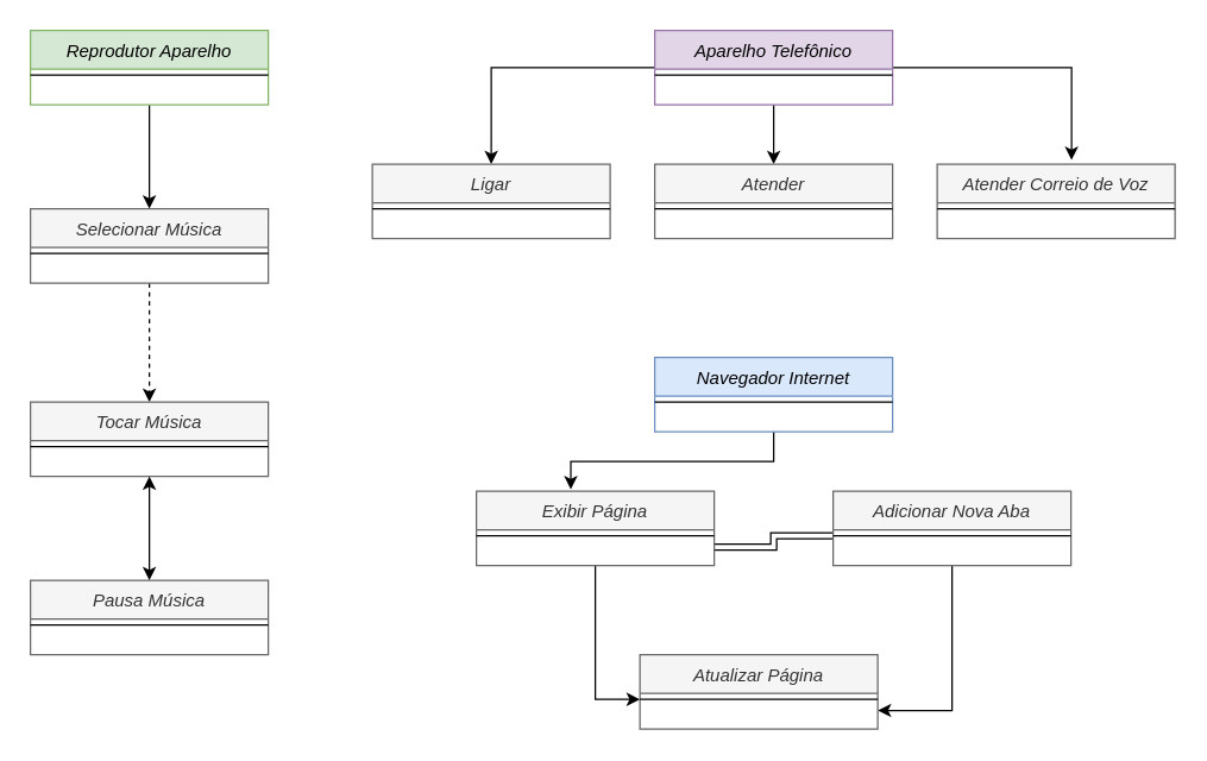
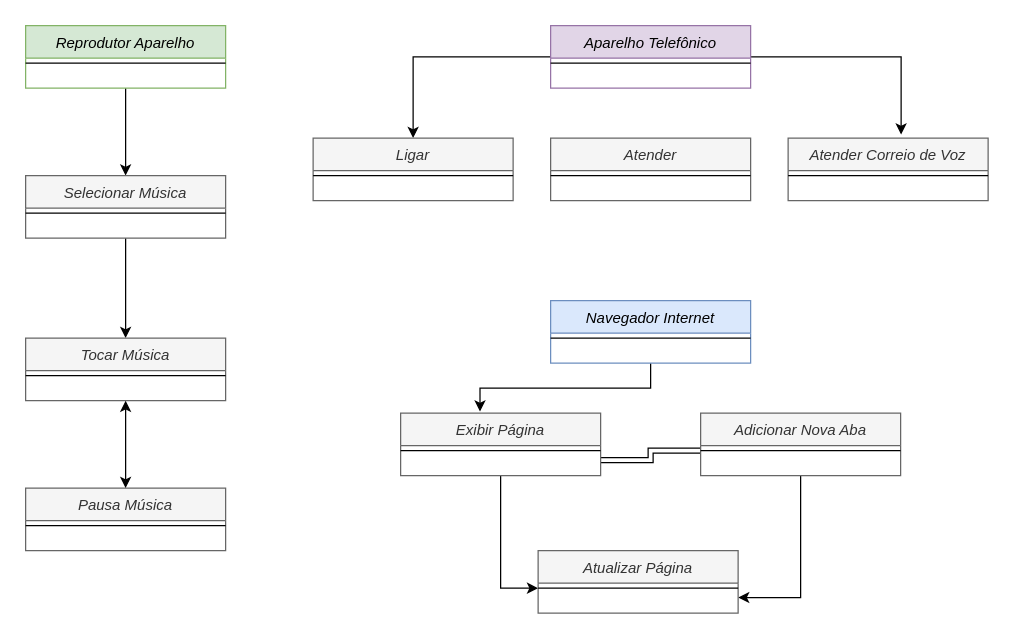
  <mxCell id="0" />
  <mxCell id="1" parent="0" />
  <mxCell id="2" value="" style="edgeStyle=orthogonalEdgeStyle;rounded=0;orthogonalLoop=1;jettySize=auto;html=1;entryX=0.5;entryY=0;entryDx=0;entryDy=0;" edge="1" parent="1" source="3" target="6"><mxGeometry relative="1" as="geometry"><Array as="points" /></mxGeometry></mxCell>
  <mxCell id="3" value="Reprodutor Aparelho&#10;" style="swimlane;fontStyle=2;align=center;verticalAlign=top;childLayout=stackLayout;horizontal=1;startSize=26;horizontalStack=0;resizeParent=1;resizeLast=0;collapsible=1;marginBottom=0;rounded=0;shadow=0;strokeWidth=1;fillColor=#d5e8d4;strokeColor=#82b366;" parent="1" vertex="1"><mxGeometry x="20" y="20" width="160" height="50" as="geometry"><mxRectangle x="230" y="140" width="160" height="26" as="alternateBounds" /></mxGeometry></mxCell>
  <mxCell id="4" value="" style="line;html=1;strokeWidth=1;align=left;verticalAlign=middle;spacingTop=-1;spacingLeft=3;spacingRight=3;rotatable=0;labelPosition=right;points=[];portConstraint=eastwest;" parent="3" vertex="1"><mxGeometry y="26" width="160" height="8" as="geometry" /></mxCell>
- <mxCell id="5" value="" style="edgeStyle=orthogonalEdgeStyle;rounded=0;orthogonalLoop=1;jettySize=auto;html=1;entryX=0.5;entryY=0;entryDx=0;entryDy=0;dashed=1;" edge="1" parent="1" source="6" target="8"><mxGeometry relative="1" as="geometry"><mxPoint x="100" y="260" as="targetPoint" /><Array as="points" /></mxGeometry></mxCell>
+ <mxCell id="5" value="" style="edgeStyle=orthogonalEdgeStyle;rounded=0;orthogonalLoop=1;jettySize=auto;html=1;entryX=0.5;entryY=0;entryDx=0;entryDy=0;" edge="1" parent="1" source="6" target="8"><mxGeometry relative="1" as="geometry"><mxPoint x="100" y="260" as="targetPoint" /><Array as="points" /></mxGeometry></mxCell>
  <mxCell id="6" value="Selecionar Música" style="swimlane;fontStyle=2;align=center;verticalAlign=top;childLayout=stackLayout;horizontal=1;startSize=26;horizontalStack=0;resizeParent=1;resizeLast=0;collapsible=1;marginBottom=0;rounded=0;shadow=0;strokeWidth=1;fillColor=#f5f5f5;fontColor=#333333;strokeColor=#666666;" vertex="1" parent="1"><mxGeometry x="20" y="140" width="160" height="50" as="geometry"><mxRectangle x="230" y="140" width="160" height="26" as="alternateBounds" /></mxGeometry></mxCell>
  <mxCell id="7" value="" style="line;html=1;strokeWidth=1;align=left;verticalAlign=middle;spacingTop=-1;spacingLeft=3;spacingRight=3;rotatable=0;labelPosition=right;points=[];portConstraint=eastwest;" vertex="1" parent="6"><mxGeometry y="26" width="160" height="8" as="geometry" /></mxCell>
  <mxCell id="8" value="Tocar Música" style="swimlane;fontStyle=2;align=center;verticalAlign=top;childLayout=stackLayout;horizontal=1;startSize=26;horizontalStack=0;resizeParent=1;resizeLast=0;collapsible=1;marginBottom=0;rounded=0;shadow=0;strokeWidth=1;fillColor=#f5f5f5;fontColor=#333333;strokeColor=#666666;" vertex="1" parent="1"><mxGeometry x="20" y="270" width="160" height="50" as="geometry"><mxRectangle x="230" y="140" width="160" height="26" as="alternateBounds" /></mxGeometry></mxCell>
  <mxCell id="9" value="" style="line;html=1;strokeWidth=1;align=left;verticalAlign=middle;spacingTop=-1;spacingLeft=3;spacingRight=3;rotatable=0;labelPosition=right;points=[];portConstraint=eastwest;" vertex="1" parent="8"><mxGeometry y="26" width="160" height="8" as="geometry" /></mxCell>
  <mxCell id="10" value="Pausa Música" style="swimlane;fontStyle=2;align=center;verticalAlign=top;childLayout=stackLayout;horizontal=1;startSize=26;horizontalStack=0;resizeParent=1;resizeLast=0;collapsible=1;marginBottom=0;rounded=0;shadow=0;strokeWidth=1;fillColor=#f5f5f5;fontColor=#333333;strokeColor=#666666;" vertex="1" parent="1"><mxGeometry x="20" y="390" width="160" height="50" as="geometry"><mxRectangle x="230" y="140" width="160" height="26" as="alternateBounds" /></mxGeometry></mxCell>
  <mxCell id="11" value="" style="line;html=1;strokeWidth=1;align=left;verticalAlign=middle;spacingTop=-1;spacingLeft=3;spacingRight=3;rotatable=0;labelPosition=right;points=[];portConstraint=eastwest;" vertex="1" parent="10"><mxGeometry y="26" width="160" height="8" as="geometry" /></mxCell>
  <mxCell id="12" value="" style="edgeStyle=orthogonalEdgeStyle;rounded=0;orthogonalLoop=1;jettySize=auto;html=1;entryX=0.5;entryY=0;entryDx=0;entryDy=0;" edge="1" parent="1" source="15" target="17"><mxGeometry relative="1" as="geometry"><mxPoint x="320" y="45" as="targetPoint" /></mxGeometry></mxCell>
  <mxCell id="13" value="" style="edgeStyle=orthogonalEdgeStyle;rounded=0;orthogonalLoop=1;jettySize=auto;html=1;entryX=0.565;entryY=-0.056;entryDx=0;entryDy=0;entryPerimeter=0;" edge="1" parent="1" source="15" target="21"><mxGeometry relative="1" as="geometry"><mxPoint x="720" y="100" as="targetPoint" /></mxGeometry></mxCell>
- <mxCell id="14" value="" style="edgeStyle=orthogonalEdgeStyle;rounded=0;orthogonalLoop=1;jettySize=auto;html=1;entryX=0.5;entryY=0;entryDx=0;entryDy=0;" edge="1" parent="1" source="15" target="19"><mxGeometry relative="1" as="geometry"><mxPoint x="520" y="103" as="targetPoint" /><Array as="points" /></mxGeometry></mxCell>
  <mxCell id="15" value="Aparelho Telefônico&#10;" style="swimlane;fontStyle=2;align=center;verticalAlign=top;childLayout=stackLayout;horizontal=1;startSize=26;horizontalStack=0;resizeParent=1;resizeLast=0;collapsible=1;marginBottom=0;rounded=0;shadow=0;strokeWidth=1;fillColor=#e1d5e7;strokeColor=#9673a6;" vertex="1" parent="1"><mxGeometry x="440" y="20" width="160" height="50" as="geometry"><mxRectangle x="230" y="140" width="160" height="26" as="alternateBounds" /></mxGeometry></mxCell>
  <mxCell id="16" value="" style="line;html=1;strokeWidth=1;align=left;verticalAlign=middle;spacingTop=-1;spacingLeft=3;spacingRight=3;rotatable=0;labelPosition=right;points=[];portConstraint=eastwest;" vertex="1" parent="15"><mxGeometry y="26" width="160" height="8" as="geometry" /></mxCell>
  <mxCell id="17" value="Ligar" style="swimlane;fontStyle=2;align=center;verticalAlign=top;childLayout=stackLayout;horizontal=1;startSize=26;horizontalStack=0;resizeParent=1;resizeLast=0;collapsible=1;marginBottom=0;rounded=0;shadow=0;strokeWidth=1;fillColor=#f5f5f5;fontColor=#333333;strokeColor=#666666;" vertex="1" parent="1"><mxGeometry x="250" y="110" width="160" height="50" as="geometry"><mxRectangle x="230" y="140" width="160" height="26" as="alternateBounds" /></mxGeometry></mxCell>
  <mxCell id="18" value="" style="line;html=1;strokeWidth=1;align=left;verticalAlign=middle;spacingTop=-1;spacingLeft=3;spacingRight=3;rotatable=0;labelPosition=right;points=[];portConstraint=eastwest;" vertex="1" parent="17"><mxGeometry y="26" width="160" height="8" as="geometry" /></mxCell>
  <mxCell id="19" value="Atender" style="swimlane;fontStyle=2;align=center;verticalAlign=top;childLayout=stackLayout;horizontal=1;startSize=26;horizontalStack=0;resizeParent=1;resizeLast=0;collapsible=1;marginBottom=0;rounded=0;shadow=0;strokeWidth=1;fillColor=#f5f5f5;fontColor=#333333;strokeColor=#666666;" vertex="1" parent="1"><mxGeometry x="440" y="110" width="160" height="50" as="geometry"><mxRectangle x="230" y="140" width="160" height="26" as="alternateBounds" /></mxGeometry></mxCell>
  <mxCell id="20" value="" style="line;html=1;strokeWidth=1;align=left;verticalAlign=middle;spacingTop=-1;spacingLeft=3;spacingRight=3;rotatable=0;labelPosition=right;points=[];portConstraint=eastwest;" vertex="1" parent="19"><mxGeometry y="26" width="160" height="8" as="geometry" /></mxCell>
  <mxCell id="21" value="Atender Correio de Voz" style="swimlane;fontStyle=2;align=center;verticalAlign=top;childLayout=stackLayout;horizontal=1;startSize=26;horizontalStack=0;resizeParent=1;resizeLast=0;collapsible=1;marginBottom=0;rounded=0;shadow=0;strokeWidth=1;fillColor=#f5f5f5;fontColor=#333333;strokeColor=#666666;" vertex="1" parent="1"><mxGeometry x="630" y="110" width="160" height="50" as="geometry"><mxRectangle x="230" y="140" width="160" height="26" as="alternateBounds" /></mxGeometry></mxCell>
  <mxCell id="22" value="" style="line;html=1;strokeWidth=1;align=left;verticalAlign=middle;spacingTop=-1;spacingLeft=3;spacingRight=3;rotatable=0;labelPosition=right;points=[];portConstraint=eastwest;" vertex="1" parent="21"><mxGeometry y="26" width="160" height="8" as="geometry" /></mxCell>
  <mxCell id="23" value="" style="edgeStyle=orthogonalEdgeStyle;rounded=0;orthogonalLoop=1;jettySize=auto;html=1;entryX=0.397;entryY=-0.024;entryDx=0;entryDy=0;entryPerimeter=0;" edge="1" parent="1" source="24" target="28"><mxGeometry relative="1" as="geometry"><mxPoint x="320" y="265" as="targetPoint" /></mxGeometry></mxCell>
  <mxCell id="24" value="Navegador Internet" style="swimlane;fontStyle=2;align=center;verticalAlign=top;childLayout=stackLayout;horizontal=1;startSize=26;horizontalStack=0;resizeParent=1;resizeLast=0;collapsible=1;marginBottom=0;rounded=0;shadow=0;strokeWidth=1;fillColor=#dae8fc;strokeColor=#6c8ebf;" vertex="1" parent="1"><mxGeometry x="440" y="240" width="160" height="50" as="geometry"><mxRectangle x="230" y="140" width="160" height="26" as="alternateBounds" /></mxGeometry></mxCell>
  <mxCell id="25" value="" style="line;html=1;strokeWidth=1;align=left;verticalAlign=middle;spacingTop=-1;spacingLeft=3;spacingRight=3;rotatable=0;labelPosition=right;points=[];portConstraint=eastwest;" vertex="1" parent="24"><mxGeometry y="26" width="160" height="8" as="geometry" /></mxCell>
  <mxCell id="26" value="" style="edgeStyle=orthogonalEdgeStyle;rounded=0;orthogonalLoop=1;jettySize=auto;html=1;" edge="1" parent="1" source="28" target="34"><mxGeometry relative="1" as="geometry" /></mxCell>
  <mxCell id="27" value="" style="edgeStyle=orthogonalEdgeStyle;rounded=0;orthogonalLoop=1;jettySize=auto;html=1;shape=link;exitX=1;exitY=0.75;exitDx=0;exitDy=0;" edge="1" parent="1" source="28" target="32"><mxGeometry relative="1" as="geometry" /></mxCell>
  <mxCell id="28" value="Exibir Página" style="swimlane;fontStyle=2;align=center;verticalAlign=top;childLayout=stackLayout;horizontal=1;startSize=26;horizontalStack=0;resizeParent=1;resizeLast=0;collapsible=1;marginBottom=0;rounded=0;shadow=0;strokeWidth=1;fillColor=#f5f5f5;fontColor=#333333;strokeColor=#666666;" vertex="1" parent="1"><mxGeometry x="320" y="330" width="160" height="50" as="geometry"><mxRectangle x="230" y="140" width="160" height="26" as="alternateBounds" /></mxGeometry></mxCell>
  <mxCell id="29" value="" style="line;html=1;strokeWidth=1;align=left;verticalAlign=middle;spacingTop=-1;spacingLeft=3;spacingRight=3;rotatable=0;labelPosition=right;points=[];portConstraint=eastwest;" vertex="1" parent="28"><mxGeometry y="26" width="160" height="8" as="geometry" /></mxCell>
  <mxCell id="30" value="" style="edgeStyle=orthogonalEdgeStyle;rounded=0;orthogonalLoop=1;jettySize=auto;html=1;entryX=1;entryY=0.75;entryDx=0;entryDy=0;" edge="1" parent="1" source="31" target="33"><mxGeometry relative="1" as="geometry"><mxPoint x="640" y="455" as="targetPoint" /></mxGeometry></mxCell>
  <mxCell id="31" value="Adicionar Nova Aba" style="swimlane;fontStyle=2;align=center;verticalAlign=top;childLayout=stackLayout;horizontal=1;startSize=26;horizontalStack=0;resizeParent=1;resizeLast=0;collapsible=1;marginBottom=0;rounded=0;shadow=0;strokeWidth=1;fillColor=#f5f5f5;fontColor=#333333;strokeColor=#666666;" vertex="1" parent="1"><mxGeometry x="560" y="330" width="160" height="50" as="geometry"><mxRectangle x="230" y="140" width="160" height="26" as="alternateBounds" /></mxGeometry></mxCell>
  <mxCell id="32" value="" style="line;html=1;strokeWidth=1;align=left;verticalAlign=middle;spacingTop=-1;spacingLeft=3;spacingRight=3;rotatable=0;labelPosition=right;points=[];portConstraint=eastwest;" vertex="1" parent="31"><mxGeometry y="26" width="160" height="8" as="geometry" /></mxCell>
  <mxCell id="33" value="Atualizar Página" style="swimlane;fontStyle=2;align=center;verticalAlign=top;childLayout=stackLayout;horizontal=1;startSize=26;horizontalStack=0;resizeParent=1;resizeLast=0;collapsible=1;marginBottom=0;rounded=0;shadow=0;strokeWidth=1;fillColor=#f5f5f5;fontColor=#333333;strokeColor=#666666;" vertex="1" parent="1"><mxGeometry x="430" y="440" width="160" height="50" as="geometry"><mxRectangle x="230" y="140" width="160" height="26" as="alternateBounds" /></mxGeometry></mxCell>
  <mxCell id="34" value="" style="line;html=1;strokeWidth=1;align=left;verticalAlign=middle;spacingTop=-1;spacingLeft=3;spacingRight=3;rotatable=0;labelPosition=right;points=[];portConstraint=eastwest;" vertex="1" parent="33"><mxGeometry y="26" width="160" height="8" as="geometry" /></mxCell>
  <mxCell id="35" value="" style="endArrow=classic;startArrow=classic;html=1;rounded=0;entryX=0.5;entryY=1;entryDx=0;entryDy=0;exitX=0.5;exitY=0;exitDx=0;exitDy=0;exitPerimeter=0;" edge="1" parent="1" source="10" target="8"><mxGeometry width="50" height="50" relative="1" as="geometry"><mxPoint x="100" y="380" as="sourcePoint" /><mxPoint x="110" y="320" as="targetPoint" /></mxGeometry></mxCell>
